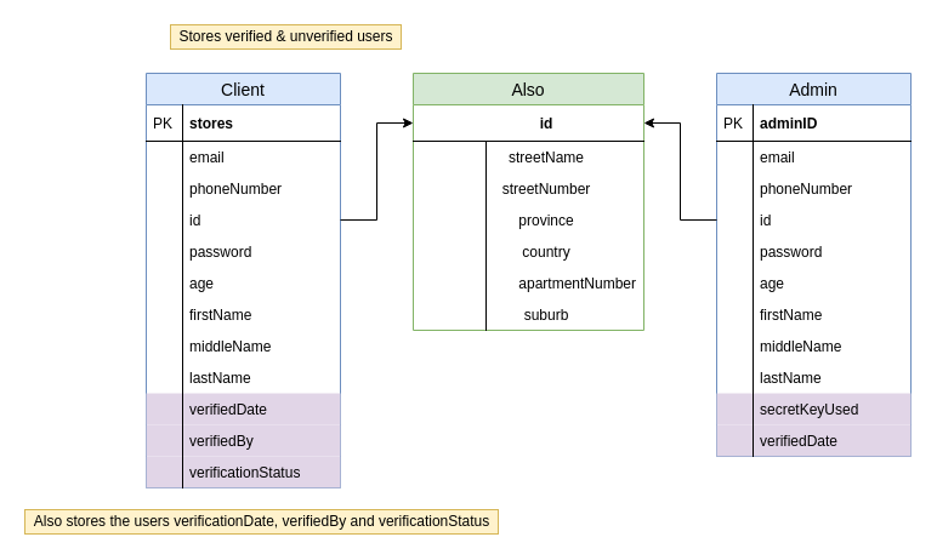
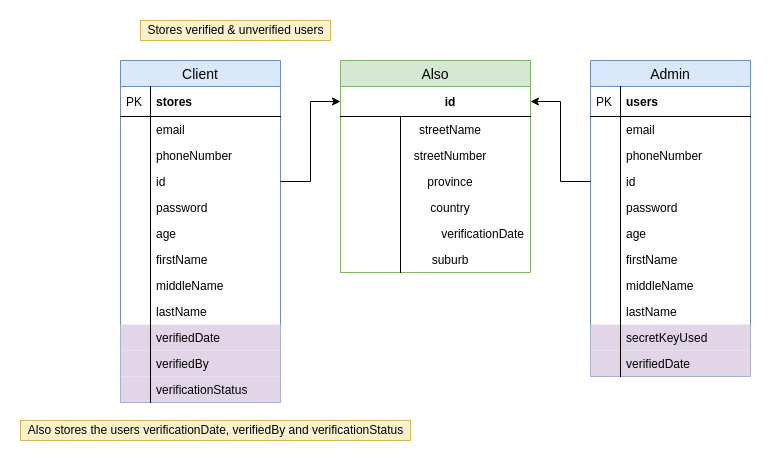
  <mxCell id="0" />
  <mxCell id="1" parent="0" />
  <mxCell id="2" value="Client" style="swimlane;fontStyle=0;childLayout=stackLayout;horizontal=1;startSize=26;fillColor=#dae8fc;horizontalStack=0;resizeParent=1;resizeParentMax=0;resizeLast=0;collapsible=1;marginBottom=0;swimlaneFillColor=#ffffff;align=center;fontSize=14;strokeColor=#6c8ebf;" parent="1" vertex="1"><mxGeometry x="120" y="60" width="160" height="342" as="geometry" /></mxCell>
  <mxCell id="3" value="stores" style="shape=partialRectangle;top=0;left=0;right=0;bottom=1;align=left;verticalAlign=middle;fillColor=none;spacingLeft=34;spacingRight=4;overflow=hidden;rotatable=0;points=[[0,0.5],[1,0.5]];portConstraint=eastwest;dropTarget=0;fontStyle=1;fontSize=12;" parent="2" vertex="1"><mxGeometry y="26" width="160" height="30" as="geometry" /></mxCell>
  <mxCell id="4" value="PK" style="shape=partialRectangle;top=0;left=0;bottom=0;fillColor=none;align=left;verticalAlign=middle;spacingLeft=4;spacingRight=4;overflow=hidden;rotatable=0;points=[];portConstraint=eastwest;part=1;fontSize=12;" parent="3" vertex="1" connectable="0"><mxGeometry width="30" height="30" as="geometry" /></mxCell>
  <mxCell id="5" value="email" style="shape=partialRectangle;top=0;left=0;right=0;bottom=0;align=left;verticalAlign=top;fillColor=none;spacingLeft=34;spacingRight=4;overflow=hidden;rotatable=0;points=[[0,0.5],[1,0.5]];portConstraint=eastwest;dropTarget=0;fontSize=12;" parent="2" vertex="1"><mxGeometry y="56" width="160" height="26" as="geometry" /></mxCell>
  <mxCell id="6" value="" style="shape=partialRectangle;top=0;left=0;bottom=0;fillColor=none;align=left;verticalAlign=top;spacingLeft=4;spacingRight=4;overflow=hidden;rotatable=0;points=[];portConstraint=eastwest;part=1;fontSize=12;" parent="5" vertex="1" connectable="0"><mxGeometry width="30" height="26" as="geometry" /></mxCell>
  <mxCell id="7" value="phoneNumber" style="shape=partialRectangle;top=0;left=0;right=0;bottom=0;align=left;verticalAlign=top;fillColor=none;spacingLeft=34;spacingRight=4;overflow=hidden;rotatable=0;points=[[0,0.5],[1,0.5]];portConstraint=eastwest;dropTarget=0;fontSize=12;" parent="2" vertex="1"><mxGeometry y="82" width="160" height="26" as="geometry" /></mxCell>
  <mxCell id="8" value="" style="shape=partialRectangle;top=0;left=0;bottom=0;fillColor=none;align=left;verticalAlign=top;spacingLeft=4;spacingRight=4;overflow=hidden;rotatable=0;points=[];portConstraint=eastwest;part=1;fontSize=12;" parent="7" vertex="1" connectable="0"><mxGeometry width="30" height="26" as="geometry" /></mxCell>
  <mxCell id="9" value="id" style="shape=partialRectangle;top=0;left=0;right=0;bottom=0;align=left;verticalAlign=top;fillColor=none;spacingLeft=34;spacingRight=4;overflow=hidden;rotatable=0;points=[[0,0.5],[1,0.5]];portConstraint=eastwest;dropTarget=0;fontSize=12;" parent="2" vertex="1"><mxGeometry y="108" width="160" height="26" as="geometry" /></mxCell>
  <mxCell id="10" value="" style="shape=partialRectangle;top=0;left=0;bottom=0;fillColor=none;align=left;verticalAlign=top;spacingLeft=4;spacingRight=4;overflow=hidden;rotatable=0;points=[];portConstraint=eastwest;part=1;fontSize=12;" parent="9" vertex="1" connectable="0"><mxGeometry width="30" height="26" as="geometry" /></mxCell>
  <mxCell id="11" value="password&#10;" style="shape=partialRectangle;top=0;left=0;right=0;bottom=0;align=left;verticalAlign=top;fillColor=none;spacingLeft=34;spacingRight=4;overflow=hidden;rotatable=0;points=[[0,0.5],[1,0.5]];portConstraint=eastwest;dropTarget=0;fontSize=12;" parent="2" vertex="1"><mxGeometry y="134" width="160" height="26" as="geometry" /></mxCell>
  <mxCell id="12" value="" style="shape=partialRectangle;top=0;left=0;bottom=0;fillColor=none;align=left;verticalAlign=top;spacingLeft=4;spacingRight=4;overflow=hidden;rotatable=0;points=[];portConstraint=eastwest;part=1;fontSize=12;" parent="11" vertex="1" connectable="0"><mxGeometry width="30" height="26" as="geometry" /></mxCell>
  <mxCell id="13" value="age" style="shape=partialRectangle;top=0;left=0;right=0;bottom=0;align=left;verticalAlign=top;fillColor=none;spacingLeft=34;spacingRight=4;overflow=hidden;rotatable=0;points=[[0,0.5],[1,0.5]];portConstraint=eastwest;dropTarget=0;fontSize=12;" parent="2" vertex="1"><mxGeometry y="160" width="160" height="26" as="geometry" /></mxCell>
  <mxCell id="14" value="" style="shape=partialRectangle;top=0;left=0;bottom=0;fillColor=none;align=left;verticalAlign=top;spacingLeft=4;spacingRight=4;overflow=hidden;rotatable=0;points=[];portConstraint=eastwest;part=1;fontSize=12;" parent="13" vertex="1" connectable="0"><mxGeometry width="30" height="26" as="geometry" /></mxCell>
  <mxCell id="15" value="firstName" style="shape=partialRectangle;top=0;left=0;right=0;bottom=0;align=left;verticalAlign=top;fillColor=none;spacingLeft=34;spacingRight=4;overflow=hidden;rotatable=0;points=[[0,0.5],[1,0.5]];portConstraint=eastwest;dropTarget=0;fontSize=12;" parent="2" vertex="1"><mxGeometry y="186" width="160" height="26" as="geometry" /></mxCell>
  <mxCell id="16" value="" style="shape=partialRectangle;top=0;left=0;bottom=0;fillColor=none;align=left;verticalAlign=top;spacingLeft=4;spacingRight=4;overflow=hidden;rotatable=0;points=[];portConstraint=eastwest;part=1;fontSize=12;" parent="15" vertex="1" connectable="0"><mxGeometry width="30" height="26" as="geometry" /></mxCell>
  <mxCell id="17" value="middleName" style="shape=partialRectangle;top=0;left=0;right=0;bottom=0;align=left;verticalAlign=top;fillColor=none;spacingLeft=34;spacingRight=4;overflow=hidden;rotatable=0;points=[[0,0.5],[1,0.5]];portConstraint=eastwest;dropTarget=0;fontSize=12;" parent="2" vertex="1"><mxGeometry y="212" width="160" height="26" as="geometry" /></mxCell>
  <mxCell id="18" value="" style="shape=partialRectangle;top=0;left=0;bottom=0;fillColor=none;align=left;verticalAlign=top;spacingLeft=4;spacingRight=4;overflow=hidden;rotatable=0;points=[];portConstraint=eastwest;part=1;fontSize=12;" parent="17" vertex="1" connectable="0"><mxGeometry width="30" height="26" as="geometry" /></mxCell>
  <mxCell id="19" value="lastName" style="shape=partialRectangle;top=0;left=0;right=0;bottom=0;align=left;verticalAlign=top;fillColor=none;spacingLeft=34;spacingRight=4;overflow=hidden;rotatable=0;points=[[0,0.5],[1,0.5]];portConstraint=eastwest;dropTarget=0;fontSize=12;" parent="2" vertex="1"><mxGeometry y="238" width="160" height="26" as="geometry" /></mxCell>
  <mxCell id="20" value="" style="shape=partialRectangle;top=0;left=0;bottom=0;fillColor=none;align=left;verticalAlign=top;spacingLeft=4;spacingRight=4;overflow=hidden;rotatable=0;points=[];portConstraint=eastwest;part=1;fontSize=12;" parent="19" vertex="1" connectable="0"><mxGeometry width="30" height="26" as="geometry" /></mxCell>
  <mxCell id="21" value="verifiedDate" style="shape=partialRectangle;top=0;left=0;right=0;bottom=0;align=left;verticalAlign=top;fillColor=#e1d5e7;spacingLeft=34;spacingRight=4;overflow=hidden;rotatable=0;points=[[0,0.5],[1,0.5]];portConstraint=eastwest;dropTarget=0;fontSize=12;strokeColor=#9673a6;" parent="2" vertex="1"><mxGeometry y="264" width="160" height="26" as="geometry" /></mxCell>
  <mxCell id="22" value="" style="shape=partialRectangle;top=0;left=0;bottom=0;fillColor=none;align=left;verticalAlign=top;spacingLeft=4;spacingRight=4;overflow=hidden;rotatable=0;points=[];portConstraint=eastwest;part=1;fontSize=12;" parent="21" vertex="1" connectable="0"><mxGeometry width="30" height="26" as="geometry" /></mxCell>
  <mxCell id="23" value="verifiedBy" style="shape=partialRectangle;top=0;left=0;right=0;bottom=0;align=left;verticalAlign=top;fillColor=#e1d5e7;spacingLeft=34;spacingRight=4;overflow=hidden;rotatable=0;points=[[0,0.5],[1,0.5]];portConstraint=eastwest;dropTarget=0;fontSize=12;strokeColor=#9673a6;" parent="2" vertex="1"><mxGeometry y="290" width="160" height="26" as="geometry" /></mxCell>
  <mxCell id="24" value="" style="shape=partialRectangle;top=0;left=0;bottom=0;fillColor=none;align=left;verticalAlign=top;spacingLeft=4;spacingRight=4;overflow=hidden;rotatable=0;points=[];portConstraint=eastwest;part=1;fontSize=12;" parent="23" vertex="1" connectable="0"><mxGeometry width="30" height="26" as="geometry" /></mxCell>
  <mxCell id="25" value="verificationStatus" style="shape=partialRectangle;top=0;left=0;right=0;bottom=0;align=left;verticalAlign=top;fillColor=#e1d5e7;spacingLeft=34;spacingRight=4;overflow=hidden;rotatable=0;points=[[0,0.5],[1,0.5]];portConstraint=eastwest;dropTarget=0;fontSize=12;strokeColor=#9673a6;" parent="2" vertex="1"><mxGeometry y="316" width="160" height="26" as="geometry" /></mxCell>
  <mxCell id="26" value="" style="shape=partialRectangle;top=0;left=0;bottom=0;fillColor=none;align=left;verticalAlign=top;spacingLeft=4;spacingRight=4;overflow=hidden;rotatable=0;points=[];portConstraint=eastwest;part=1;fontSize=12;" parent="25" vertex="1" connectable="0"><mxGeometry width="30" height="26" as="geometry" /></mxCell>
  <mxCell id="27" value="Also" style="swimlane;fontStyle=0;childLayout=stackLayout;horizontal=1;startSize=26;fillColor=#d5e8d4;horizontalStack=0;resizeParent=1;resizeParentMax=0;resizeLast=0;collapsible=1;marginBottom=0;swimlaneFillColor=#ffffff;align=center;fontSize=14;strokeColor=#82b366;" parent="1" vertex="1"><mxGeometry x="340" y="60" width="190" height="212" as="geometry" /></mxCell>
  <mxCell id="28" value="id" style="shape=partialRectangle;top=0;left=0;right=0;bottom=1;align=center;verticalAlign=middle;fillColor=none;spacingLeft=34;spacingRight=4;overflow=hidden;rotatable=0;points=[[0,0.5],[1,0.5]];portConstraint=eastwest;dropTarget=0;fontStyle=1;fontSize=12;" parent="27" vertex="1"><mxGeometry y="26" width="190" height="30" as="geometry" /></mxCell>
  <mxCell id="29" value="streetName&#10;" style="shape=partialRectangle;top=0;left=0;right=0;bottom=0;align=center;verticalAlign=top;fillColor=none;spacingLeft=34;spacingRight=4;overflow=hidden;rotatable=0;points=[[0,0.5],[1,0.5]];portConstraint=eastwest;dropTarget=0;fontSize=12;" parent="27" vertex="1"><mxGeometry y="56" width="190" height="26" as="geometry" /></mxCell>
  <mxCell id="30" value="" style="shape=partialRectangle;top=0;left=0;bottom=0;fillColor=none;align=left;verticalAlign=top;spacingLeft=4;spacingRight=4;overflow=hidden;rotatable=0;points=[];portConstraint=eastwest;part=1;fontSize=12;" parent="29" vertex="1" connectable="0"><mxGeometry width="60" height="26" as="geometry" /></mxCell>
  <mxCell id="31" value="streetNumber" style="shape=partialRectangle;top=0;left=0;right=0;bottom=0;align=center;verticalAlign=top;fillColor=none;spacingLeft=34;spacingRight=4;overflow=hidden;rotatable=0;points=[[0,0.5],[1,0.5]];portConstraint=eastwest;dropTarget=0;fontSize=12;" parent="27" vertex="1"><mxGeometry y="82" width="190" height="26" as="geometry" /></mxCell>
  <mxCell id="32" value="" style="shape=partialRectangle;top=0;left=0;bottom=0;fillColor=none;align=left;verticalAlign=top;spacingLeft=4;spacingRight=4;overflow=hidden;rotatable=0;points=[];portConstraint=eastwest;part=1;fontSize=12;" parent="31" vertex="1" connectable="0"><mxGeometry width="60" height="26" as="geometry" /></mxCell>
  <mxCell id="33" value="province" style="shape=partialRectangle;top=0;left=0;right=0;bottom=0;align=center;verticalAlign=top;fillColor=none;spacingLeft=34;spacingRight=4;overflow=hidden;rotatable=0;points=[[0,0.5],[1,0.5]];portConstraint=eastwest;dropTarget=0;fontSize=12;" parent="27" vertex="1"><mxGeometry y="108" width="190" height="26" as="geometry" /></mxCell>
  <mxCell id="34" value="" style="shape=partialRectangle;top=0;left=0;bottom=0;fillColor=none;align=left;verticalAlign=top;spacingLeft=4;spacingRight=4;overflow=hidden;rotatable=0;points=[];portConstraint=eastwest;part=1;fontSize=12;" parent="33" vertex="1" connectable="0"><mxGeometry width="60" height="26" as="geometry" /></mxCell>
  <mxCell id="35" value="country" style="shape=partialRectangle;top=0;left=0;right=0;bottom=0;align=center;verticalAlign=top;fillColor=none;spacingLeft=34;spacingRight=4;overflow=hidden;rotatable=0;points=[[0,0.5],[1,0.5]];portConstraint=eastwest;dropTarget=0;fontSize=12;" parent="27" vertex="1"><mxGeometry y="134" width="190" height="26" as="geometry" /></mxCell>
  <mxCell id="36" value="" style="shape=partialRectangle;top=0;left=0;bottom=0;fillColor=none;align=left;verticalAlign=top;spacingLeft=4;spacingRight=4;overflow=hidden;rotatable=0;points=[];portConstraint=eastwest;part=1;fontSize=12;" parent="35" vertex="1" connectable="0"><mxGeometry width="60" height="26" as="geometry" /></mxCell>
- <mxCell id="37" value="apartmentNumber" style="shape=partialRectangle;top=0;left=0;right=0;bottom=0;align=right;verticalAlign=top;fillColor=none;spacingLeft=34;spacingRight=4;overflow=hidden;rotatable=0;points=[[0,0.5],[1,0.5]];portConstraint=eastwest;dropTarget=0;fontSize=12;" parent="27" vertex="1"><mxGeometry y="160" width="190" height="26" as="geometry" /></mxCell>
+ <mxCell id="37" value="verificationDate" style="shape=partialRectangle;top=0;left=0;right=0;bottom=0;align=right;verticalAlign=top;fillColor=none;spacingLeft=34;spacingRight=4;overflow=hidden;rotatable=0;points=[[0,0.5],[1,0.5]];portConstraint=eastwest;dropTarget=0;fontSize=12;" parent="27" vertex="1"><mxGeometry y="160" width="190" height="26" as="geometry" /></mxCell>
  <mxCell id="38" value="" style="shape=partialRectangle;top=0;left=0;bottom=0;fillColor=none;align=left;verticalAlign=top;spacingLeft=4;spacingRight=4;overflow=hidden;rotatable=0;points=[];portConstraint=eastwest;part=1;fontSize=12;" parent="37" vertex="1" connectable="0"><mxGeometry width="60" height="26" as="geometry" /></mxCell>
  <mxCell id="39" value="suburb" style="shape=partialRectangle;top=0;left=0;right=0;bottom=0;align=center;verticalAlign=top;fillColor=none;spacingLeft=34;spacingRight=4;overflow=hidden;rotatable=0;points=[[0,0.5],[1,0.5]];portConstraint=eastwest;dropTarget=0;fontSize=12;" parent="27" vertex="1"><mxGeometry y="186" width="190" height="26" as="geometry" /></mxCell>
  <mxCell id="40" value="" style="shape=partialRectangle;top=0;left=0;bottom=0;fillColor=none;align=left;verticalAlign=top;spacingLeft=4;spacingRight=4;overflow=hidden;rotatable=0;points=[];portConstraint=eastwest;part=1;fontSize=12;" parent="39" vertex="1" connectable="0"><mxGeometry width="60" height="26" as="geometry" /></mxCell>
  <mxCell id="41" style="edgeStyle=orthogonalEdgeStyle;rounded=0;orthogonalLoop=1;jettySize=auto;html=1;entryX=0;entryY=0.5;entryDx=0;entryDy=0;" parent="1" source="9" target="28" edge="1"><mxGeometry relative="1" as="geometry" /></mxCell>
  <mxCell id="42" value="Admin" style="swimlane;fontStyle=0;childLayout=stackLayout;horizontal=1;startSize=26;fillColor=#dae8fc;horizontalStack=0;resizeParent=1;resizeParentMax=0;resizeLast=0;collapsible=1;marginBottom=0;swimlaneFillColor=#ffffff;align=center;fontSize=14;strokeColor=#6c8ebf;" parent="1" vertex="1"><mxGeometry x="590" y="60" width="160" height="316" as="geometry" /></mxCell>
- <mxCell id="43" value="adminID" style="shape=partialRectangle;top=0;left=0;right=0;bottom=1;align=left;verticalAlign=middle;fillColor=none;spacingLeft=34;spacingRight=4;overflow=hidden;rotatable=0;points=[[0,0.5],[1,0.5]];portConstraint=eastwest;dropTarget=0;fontStyle=1;fontSize=12;" parent="42" vertex="1"><mxGeometry y="26" width="160" height="30" as="geometry" /></mxCell>
+ <mxCell id="43" value="users" style="shape=partialRectangle;top=0;left=0;right=0;bottom=1;align=left;verticalAlign=middle;fillColor=none;spacingLeft=34;spacingRight=4;overflow=hidden;rotatable=0;points=[[0,0.5],[1,0.5]];portConstraint=eastwest;dropTarget=0;fontStyle=1;fontSize=12;" parent="42" vertex="1"><mxGeometry y="26" width="160" height="30" as="geometry" /></mxCell>
  <mxCell id="44" value="PK" style="shape=partialRectangle;top=0;left=0;bottom=0;fillColor=none;align=left;verticalAlign=middle;spacingLeft=4;spacingRight=4;overflow=hidden;rotatable=0;points=[];portConstraint=eastwest;part=1;fontSize=12;" parent="43" vertex="1" connectable="0"><mxGeometry width="30" height="30" as="geometry" /></mxCell>
  <mxCell id="45" value="email" style="shape=partialRectangle;top=0;left=0;right=0;bottom=0;align=left;verticalAlign=top;fillColor=none;spacingLeft=34;spacingRight=4;overflow=hidden;rotatable=0;points=[[0,0.5],[1,0.5]];portConstraint=eastwest;dropTarget=0;fontSize=12;" parent="42" vertex="1"><mxGeometry y="56" width="160" height="26" as="geometry" /></mxCell>
  <mxCell id="46" value="" style="shape=partialRectangle;top=0;left=0;bottom=0;fillColor=none;align=left;verticalAlign=top;spacingLeft=4;spacingRight=4;overflow=hidden;rotatable=0;points=[];portConstraint=eastwest;part=1;fontSize=12;" parent="45" vertex="1" connectable="0"><mxGeometry width="30" height="26" as="geometry" /></mxCell>
  <mxCell id="47" value="phoneNumber" style="shape=partialRectangle;top=0;left=0;right=0;bottom=0;align=left;verticalAlign=top;fillColor=none;spacingLeft=34;spacingRight=4;overflow=hidden;rotatable=0;points=[[0,0.5],[1,0.5]];portConstraint=eastwest;dropTarget=0;fontSize=12;" parent="42" vertex="1"><mxGeometry y="82" width="160" height="26" as="geometry" /></mxCell>
  <mxCell id="48" value="" style="shape=partialRectangle;top=0;left=0;bottom=0;fillColor=none;align=left;verticalAlign=top;spacingLeft=4;spacingRight=4;overflow=hidden;rotatable=0;points=[];portConstraint=eastwest;part=1;fontSize=12;" parent="47" vertex="1" connectable="0"><mxGeometry width="30" height="26" as="geometry" /></mxCell>
  <mxCell id="49" value="id" style="shape=partialRectangle;top=0;left=0;right=0;bottom=0;align=left;verticalAlign=top;fillColor=none;spacingLeft=34;spacingRight=4;overflow=hidden;rotatable=0;points=[[0,0.5],[1,0.5]];portConstraint=eastwest;dropTarget=0;fontSize=12;" parent="42" vertex="1"><mxGeometry y="108" width="160" height="26" as="geometry" /></mxCell>
  <mxCell id="50" value="" style="shape=partialRectangle;top=0;left=0;bottom=0;fillColor=none;align=left;verticalAlign=top;spacingLeft=4;spacingRight=4;overflow=hidden;rotatable=0;points=[];portConstraint=eastwest;part=1;fontSize=12;" parent="49" vertex="1" connectable="0"><mxGeometry width="30" height="26" as="geometry" /></mxCell>
  <mxCell id="51" value="password&#10;" style="shape=partialRectangle;top=0;left=0;right=0;bottom=0;align=left;verticalAlign=top;fillColor=none;spacingLeft=34;spacingRight=4;overflow=hidden;rotatable=0;points=[[0,0.5],[1,0.5]];portConstraint=eastwest;dropTarget=0;fontSize=12;" parent="42" vertex="1"><mxGeometry y="134" width="160" height="26" as="geometry" /></mxCell>
  <mxCell id="52" value="" style="shape=partialRectangle;top=0;left=0;bottom=0;fillColor=none;align=left;verticalAlign=top;spacingLeft=4;spacingRight=4;overflow=hidden;rotatable=0;points=[];portConstraint=eastwest;part=1;fontSize=12;" parent="51" vertex="1" connectable="0"><mxGeometry width="30" height="26" as="geometry" /></mxCell>
  <mxCell id="53" value="age" style="shape=partialRectangle;top=0;left=0;right=0;bottom=0;align=left;verticalAlign=top;fillColor=none;spacingLeft=34;spacingRight=4;overflow=hidden;rotatable=0;points=[[0,0.5],[1,0.5]];portConstraint=eastwest;dropTarget=0;fontSize=12;" parent="42" vertex="1"><mxGeometry y="160" width="160" height="26" as="geometry" /></mxCell>
  <mxCell id="54" value="" style="shape=partialRectangle;top=0;left=0;bottom=0;fillColor=none;align=left;verticalAlign=top;spacingLeft=4;spacingRight=4;overflow=hidden;rotatable=0;points=[];portConstraint=eastwest;part=1;fontSize=12;" parent="53" vertex="1" connectable="0"><mxGeometry width="30" height="26" as="geometry" /></mxCell>
  <mxCell id="55" value="firstName" style="shape=partialRectangle;top=0;left=0;right=0;bottom=0;align=left;verticalAlign=top;fillColor=none;spacingLeft=34;spacingRight=4;overflow=hidden;rotatable=0;points=[[0,0.5],[1,0.5]];portConstraint=eastwest;dropTarget=0;fontSize=12;" parent="42" vertex="1"><mxGeometry y="186" width="160" height="26" as="geometry" /></mxCell>
  <mxCell id="56" value="" style="shape=partialRectangle;top=0;left=0;bottom=0;fillColor=none;align=left;verticalAlign=top;spacingLeft=4;spacingRight=4;overflow=hidden;rotatable=0;points=[];portConstraint=eastwest;part=1;fontSize=12;" parent="55" vertex="1" connectable="0"><mxGeometry width="30" height="26" as="geometry" /></mxCell>
  <mxCell id="57" value="middleName" style="shape=partialRectangle;top=0;left=0;right=0;bottom=0;align=left;verticalAlign=top;fillColor=none;spacingLeft=34;spacingRight=4;overflow=hidden;rotatable=0;points=[[0,0.5],[1,0.5]];portConstraint=eastwest;dropTarget=0;fontSize=12;" parent="42" vertex="1"><mxGeometry y="212" width="160" height="26" as="geometry" /></mxCell>
  <mxCell id="58" value="" style="shape=partialRectangle;top=0;left=0;bottom=0;fillColor=none;align=left;verticalAlign=top;spacingLeft=4;spacingRight=4;overflow=hidden;rotatable=0;points=[];portConstraint=eastwest;part=1;fontSize=12;" parent="57" vertex="1" connectable="0"><mxGeometry width="30" height="26" as="geometry" /></mxCell>
  <mxCell id="59" value="lastName" style="shape=partialRectangle;top=0;left=0;right=0;bottom=0;align=left;verticalAlign=top;fillColor=none;spacingLeft=34;spacingRight=4;overflow=hidden;rotatable=0;points=[[0,0.5],[1,0.5]];portConstraint=eastwest;dropTarget=0;fontSize=12;" parent="42" vertex="1"><mxGeometry y="238" width="160" height="26" as="geometry" /></mxCell>
  <mxCell id="60" value="" style="shape=partialRectangle;top=0;left=0;bottom=0;fillColor=none;align=left;verticalAlign=top;spacingLeft=4;spacingRight=4;overflow=hidden;rotatable=0;points=[];portConstraint=eastwest;part=1;fontSize=12;" parent="59" vertex="1" connectable="0"><mxGeometry width="30" height="26" as="geometry" /></mxCell>
  <mxCell id="61" value="secretKeyUsed" style="shape=partialRectangle;top=0;left=0;right=0;bottom=0;align=left;verticalAlign=top;fillColor=#e1d5e7;spacingLeft=34;spacingRight=4;overflow=hidden;rotatable=0;points=[[0,0.5],[1,0.5]];portConstraint=eastwest;dropTarget=0;fontSize=12;strokeColor=#9673a6;" parent="42" vertex="1"><mxGeometry y="264" width="160" height="26" as="geometry" /></mxCell>
  <mxCell id="62" value="" style="shape=partialRectangle;top=0;left=0;bottom=0;fillColor=none;align=left;verticalAlign=top;spacingLeft=4;spacingRight=4;overflow=hidden;rotatable=0;points=[];portConstraint=eastwest;part=1;fontSize=12;" parent="61" vertex="1" connectable="0"><mxGeometry width="30" height="26" as="geometry" /></mxCell>
  <mxCell id="63" value="verifiedDate" style="shape=partialRectangle;top=0;left=0;right=0;bottom=0;align=left;verticalAlign=top;fillColor=#e1d5e7;spacingLeft=34;spacingRight=4;overflow=hidden;rotatable=0;points=[[0,0.5],[1,0.5]];portConstraint=eastwest;dropTarget=0;fontSize=12;strokeColor=#9673a6;" parent="42" vertex="1"><mxGeometry y="290" width="160" height="26" as="geometry" /></mxCell>
  <mxCell id="64" value="" style="shape=partialRectangle;top=0;left=0;bottom=0;fillColor=none;align=left;verticalAlign=top;spacingLeft=4;spacingRight=4;overflow=hidden;rotatable=0;points=[];portConstraint=eastwest;part=1;fontSize=12;" parent="63" vertex="1" connectable="0"><mxGeometry width="30" height="26" as="geometry" /></mxCell>
  <mxCell id="65" style="edgeStyle=orthogonalEdgeStyle;rounded=0;orthogonalLoop=1;jettySize=auto;html=1;entryX=1;entryY=0.5;entryDx=0;entryDy=0;" parent="1" source="49" target="28" edge="1"><mxGeometry relative="1" as="geometry" /></mxCell>
  <mxCell id="66" value="Stores verified &amp;amp; unverified users" style="text;html=1;align=center;verticalAlign=middle;resizable=0;points=[];autosize=1;fillColor=#fff2cc;strokeColor=#d6b656;" parent="1" vertex="1"><mxGeometry x="140" y="20" width="190" height="20" as="geometry" /></mxCell>
  <mxCell id="67" value="Also stores the users verificationDate, verifiedBy and verificationStatus" style="text;html=1;align=center;verticalAlign=middle;resizable=0;points=[];autosize=1;fillColor=#fff2cc;strokeColor=#d6b656;" parent="1" vertex="1"><mxGeometry x="20" y="420" width="390" height="20" as="geometry" /></mxCell>
